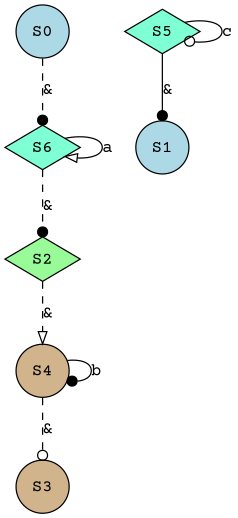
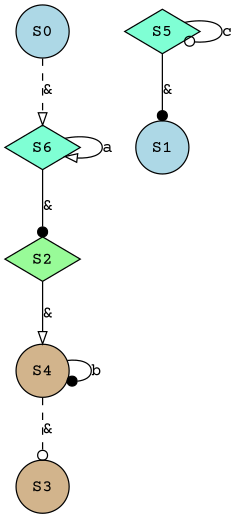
  digraph {
    fontname="Courier Prime"
    node [fillcolor=lightblue fontname="Courier Prime" shape=circle style=filled]
    edge [arrowhead=onormal fontname="Courier Prime" style=dashed]
    n1 [label=S0]
    n2 [fillcolor=aquamarine label=S6 shape=diamond]
    n3 [fillcolor=palegreen label=S2 shape=diamond]
    n4 [label=S1]
    n5 [fillcolor=tan label=S4]
    n6 [fillcolor=tan label=S3]
    n7 [fillcolor=aquamarine label=S5 shape=diamond]
-   n1 -> n2 [arrowhead=dot label="&"]
+   n1 -> n2 [label="&"]
    n2 -> n2 [label=a style=solid]
-   n2 -> n3 [arrowhead=dot label="&"]
-   n3 -> n5 [label="&"]
+   n2 -> n3 [arrowhead=dot label="&" style=solid]
+   n3 -> n5 [label="&" style=solid]
    n5 -> n5 [arrowhead=dot label=b style=solid]
    n5 -> n6 [arrowhead=odot label="&"]
    n7 -> n4 [arrowhead=dot label="&" style=solid]
    n7 -> n7 [arrowhead=odot label=c style=solid]
  }
